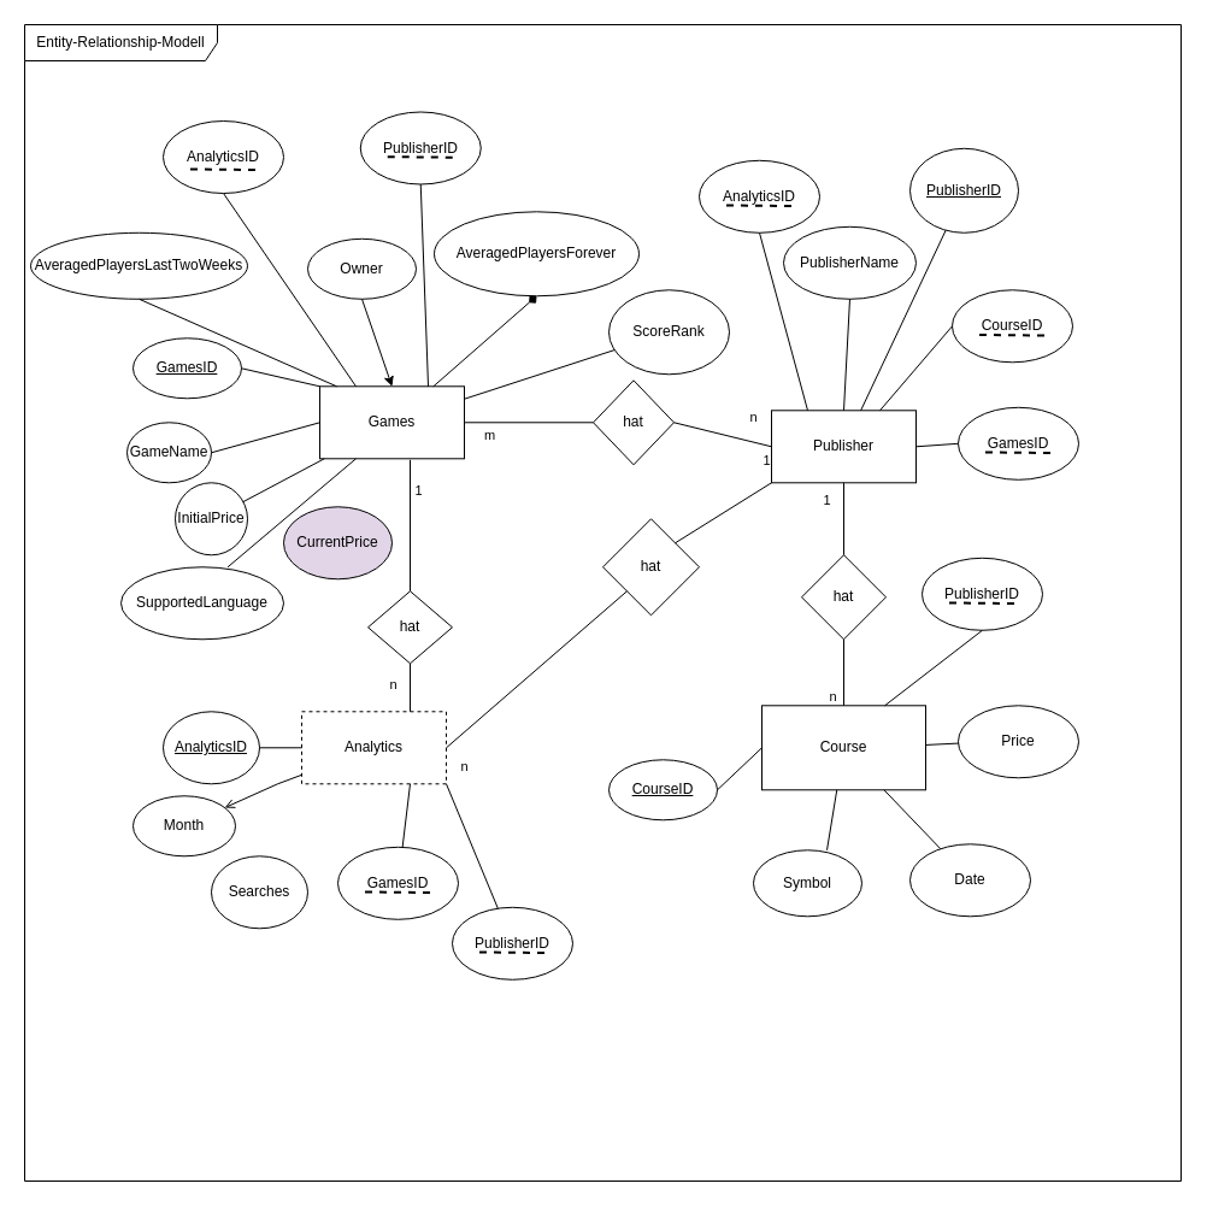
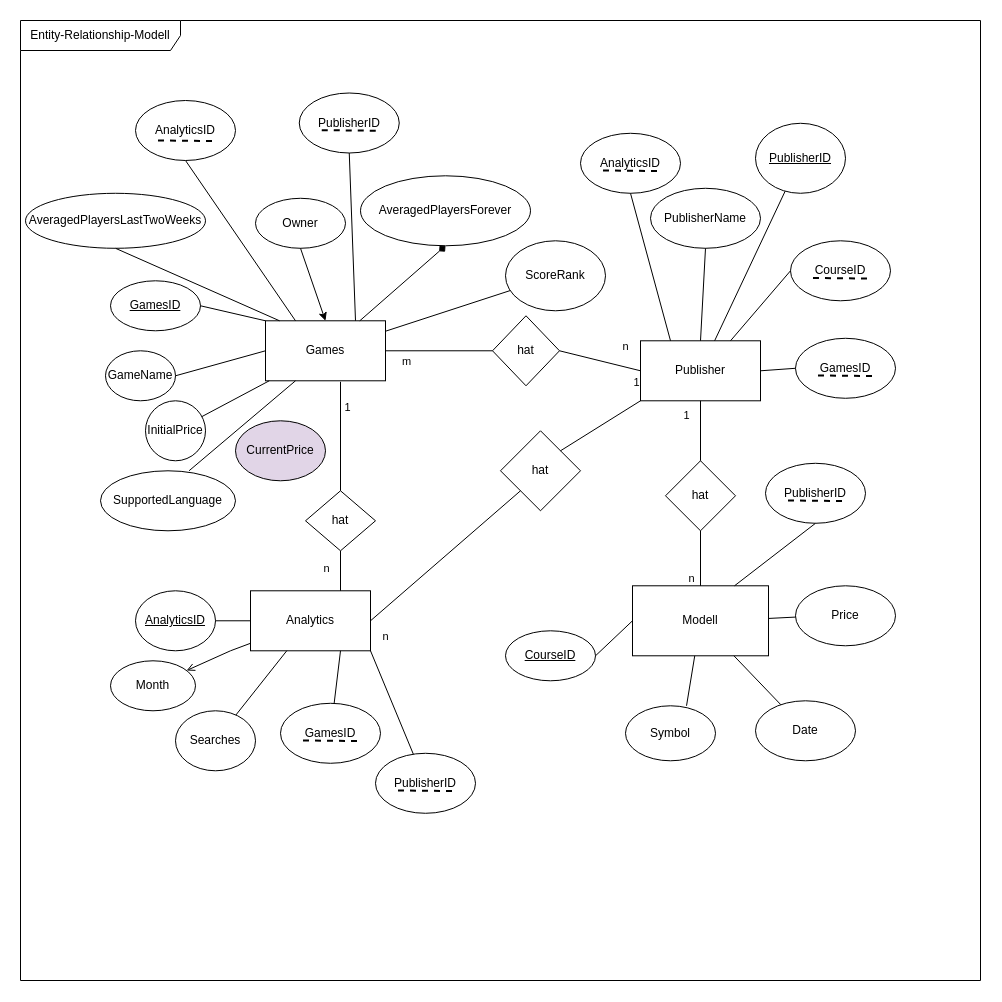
  <mxCell id="0" />
  <mxCell id="1" parent="0" />
  <mxCell id="2" value="Entity-Relationship-Modell" style="shape=umlFrame;whiteSpace=wrap;html=1;pointerEvents=0;recursiveResize=0;container=1;collapsible=0;width=160;" parent="1" vertex="1"><mxGeometry x="20" y="20" width="960" height="960" as="geometry" /></mxCell>
  <mxCell id="3" value="Games" style="rounded=0;whiteSpace=wrap;html=1;" parent="2" vertex="1"><mxGeometry x="245" y="300.29" width="120" height="60" as="geometry" /></mxCell>
  <mxCell id="4" value="&lt;u&gt;GamesID&lt;/u&gt;" style="ellipse;whiteSpace=wrap;html=1;" parent="2" vertex="1"><mxGeometry x="90" y="260.29" width="90" height="50" as="geometry" /></mxCell>
  <mxCell id="5" value="" style="endArrow=none;html=1;rounded=0;exitX=0;exitY=0;exitDx=0;exitDy=0;entryX=1;entryY=0.5;entryDx=0;entryDy=0;" parent="2" source="3" target="4" edge="1"><mxGeometry width="50" height="50" relative="1" as="geometry"><mxPoint x="375" y="380.29" as="sourcePoint" /><mxPoint x="162" y="303.29" as="targetPoint" /></mxGeometry></mxCell>
  <mxCell id="6" value="GameName" style="ellipse;whiteSpace=wrap;html=1;" parent="2" vertex="1"><mxGeometry x="85" y="330.29" width="70" height="50" as="geometry" /></mxCell>
  <mxCell id="7" value="InitialPrice" style="ellipse;whiteSpace=wrap;html=1;aspect=fixed;" parent="2" vertex="1"><mxGeometry x="125" y="380.29" width="60" height="60" as="geometry" /></mxCell>
  <mxCell id="8" value="CurrentPrice" style="ellipse;whiteSpace=wrap;html=1;fillColor=#e1d5e7;" parent="2" vertex="1"><mxGeometry x="215" y="400.29" width="90" height="60" as="geometry" /></mxCell>
  <mxCell id="9" value="" style="endArrow=none;html=1;rounded=0;exitX=1;exitY=0.5;exitDx=0;exitDy=0;entryX=0;entryY=0.5;entryDx=0;entryDy=0;" parent="2" source="6" target="3" edge="1"><mxGeometry width="50" height="50" relative="1" as="geometry"><mxPoint x="375" y="380.29" as="sourcePoint" /><mxPoint x="425" y="330.29" as="targetPoint" /></mxGeometry></mxCell>
  <mxCell id="10" value="" style="endArrow=none;html=1;rounded=0;" parent="2" source="7" target="3" edge="1"><mxGeometry width="50" height="50" relative="1" as="geometry"><mxPoint x="375" y="380.29" as="sourcePoint" /><mxPoint x="425" y="330.29" as="targetPoint" /></mxGeometry></mxCell>
  <mxCell id="11" value="Owner" style="ellipse;whiteSpace=wrap;html=1;" parent="2" vertex="1"><mxGeometry x="235" y="177.79" width="90" height="50" as="geometry" /></mxCell>
  <mxCell id="12" value="AveragedPlayersForever" style="ellipse;whiteSpace=wrap;html=1;" parent="2" vertex="1"><mxGeometry x="340" y="155.29" width="170" height="70" as="geometry" /></mxCell>
  <mxCell id="13" value="AveragedPlayersLastTwoWeeks" style="ellipse;whiteSpace=wrap;html=1;" parent="2" vertex="1"><mxGeometry x="5" y="172.79" width="180" height="55" as="geometry" /></mxCell>
  <mxCell id="14" value="" style="endArrow=classic;html=1;rounded=0;entryX=0.5;entryY=0;entryDx=0;entryDy=0;exitX=0.5;exitY=1;exitDx=0;exitDy=0;" parent="2" source="11" target="3" edge="1"><mxGeometry width="50" height="50" relative="1" as="geometry"><mxPoint x="290" y="270.29" as="sourcePoint" /><mxPoint x="425" y="500.29" as="targetPoint" /></mxGeometry></mxCell>
  <mxCell id="15" value="" style="endArrow=diamond;html=1;rounded=0;entryX=0.5;entryY=1;entryDx=0;entryDy=0;" parent="2" source="3" target="12" edge="1"><mxGeometry width="50" height="50" relative="1" as="geometry"><mxPoint x="375" y="460.29" as="sourcePoint" /><mxPoint x="400.543" y="232.285" as="targetPoint" /></mxGeometry></mxCell>
  <mxCell id="16" value="Publisher" style="rounded=0;whiteSpace=wrap;html=1;" parent="2" vertex="1"><mxGeometry x="620" y="320.29" width="120" height="60" as="geometry" /></mxCell>
  <mxCell id="17" value="hat" style="rhombus;whiteSpace=wrap;html=1;" parent="2" vertex="1"><mxGeometry x="472" y="295.29" width="67" height="70" as="geometry" /></mxCell>
  <mxCell id="18" value="" style="endArrow=none;html=1;rounded=0;entryX=0;entryY=0.5;entryDx=0;entryDy=0;exitX=1;exitY=0.5;exitDx=0;exitDy=0;" parent="2" source="3" target="17" edge="1"><mxGeometry width="50" height="50" relative="1" as="geometry"><mxPoint x="375" y="490.29" as="sourcePoint" /><mxPoint x="425" y="440.29" as="targetPoint" /></mxGeometry></mxCell>
  <mxCell id="19" value="m" style="edgeLabel;html=1;align=center;verticalAlign=middle;resizable=0;points=[];" parent="18" vertex="1" connectable="0"><mxGeometry x="-0.028" y="-4" relative="1" as="geometry"><mxPoint x="-32" y="6" as="offset" /></mxGeometry></mxCell>
  <mxCell id="20" value="" style="endArrow=none;html=1;rounded=0;entryX=0;entryY=0.5;entryDx=0;entryDy=0;exitX=1;exitY=0.5;exitDx=0;exitDy=0;" parent="2" source="17" target="16" edge="1"><mxGeometry width="50" height="50" relative="1" as="geometry"><mxPoint x="575" y="325.29" as="sourcePoint" /><mxPoint x="425" y="440.29" as="targetPoint" /></mxGeometry></mxCell>
  <mxCell id="21" value="n" style="edgeLabel;html=1;align=center;verticalAlign=middle;resizable=0;points=[];" parent="20" vertex="1" connectable="0"><mxGeometry x="-0.019" relative="1" as="geometry"><mxPoint x="26" y="-15" as="offset" /></mxGeometry></mxCell>
  <mxCell id="22" value="&lt;u&gt;PublisherID&lt;/u&gt;" style="ellipse;whiteSpace=wrap;html=1;" parent="2" vertex="1"><mxGeometry x="735" y="102.79" width="90" height="70" as="geometry" /></mxCell>
  <mxCell id="23" value="" style="endArrow=none;html=1;rounded=0;" parent="2" source="22" target="16" edge="1"><mxGeometry width="50" height="50" relative="1" as="geometry"><mxPoint x="385" y="490.29" as="sourcePoint" /><mxPoint x="435" y="440.29" as="targetPoint" /></mxGeometry></mxCell>
  <mxCell id="24" value="ScoreRank" style="ellipse;whiteSpace=wrap;html=1;" parent="2" vertex="1"><mxGeometry x="485" y="220.29" width="100" height="70" as="geometry" /></mxCell>
  <mxCell id="25" value="" style="endArrow=none;html=1;rounded=0;" parent="2" source="3" target="24" edge="1"><mxGeometry width="50" height="50" relative="1" as="geometry"><mxPoint x="385" y="490.29" as="sourcePoint" /><mxPoint x="435" y="440.29" as="targetPoint" /></mxGeometry></mxCell>
- <mxCell id="26" value="Course" style="rounded=0;whiteSpace=wrap;html=1;" parent="2" vertex="1"><mxGeometry x="612" y="565.29" width="136" height="70" as="geometry" /></mxCell>
+ <mxCell id="26" value="Modell" style="rounded=0;whiteSpace=wrap;html=1;" parent="2" vertex="1"><mxGeometry x="612" y="565.29" width="136" height="70" as="geometry" /></mxCell>
  <mxCell id="27" value="Date" style="ellipse;whiteSpace=wrap;html=1;" parent="2" vertex="1"><mxGeometry x="735" y="680.29" width="100" height="60" as="geometry" /></mxCell>
  <mxCell id="28" value="Price" style="ellipse;whiteSpace=wrap;html=1;" parent="2" vertex="1"><mxGeometry x="775" y="565.29" width="100" height="60" as="geometry" /></mxCell>
  <mxCell id="29" value="" style="endArrow=none;html=1;rounded=0;" parent="2" source="27" target="26" edge="1"><mxGeometry width="50" height="50" relative="1" as="geometry"><mxPoint x="385" y="490.29" as="sourcePoint" /><mxPoint x="435" y="440.29" as="targetPoint" /></mxGeometry></mxCell>
  <mxCell id="30" value="" style="endArrow=none;html=1;rounded=0;" parent="2" source="28" target="26" edge="1"><mxGeometry width="50" height="50" relative="1" as="geometry"><mxPoint x="445" y="590.29" as="sourcePoint" /><mxPoint x="495" y="540.29" as="targetPoint" /></mxGeometry></mxCell>
  <mxCell id="31" value="hat" style="rhombus;whiteSpace=wrap;html=1;" parent="2" vertex="1"><mxGeometry x="645" y="440.29" width="70" height="70" as="geometry" /></mxCell>
  <mxCell id="32" value="" style="endArrow=none;html=1;rounded=0;" parent="2" source="31" target="16" edge="1"><mxGeometry width="50" height="50" relative="1" as="geometry"><mxPoint x="545" y="460.29" as="sourcePoint" /><mxPoint x="595" y="410.29" as="targetPoint" /></mxGeometry></mxCell>
  <mxCell id="33" value="1" style="edgeLabel;html=1;align=center;verticalAlign=middle;resizable=0;points=[];" parent="32" vertex="1" connectable="0"><mxGeometry x="0.375" relative="1" as="geometry"><mxPoint x="-15" y="-5" as="offset" /></mxGeometry></mxCell>
  <mxCell id="34" value="" style="endArrow=none;html=1;rounded=0;" parent="2" source="26" target="31" edge="1"><mxGeometry width="50" height="50" relative="1" as="geometry"><mxPoint x="545" y="540.29" as="sourcePoint" /><mxPoint x="595" y="490.29" as="targetPoint" /></mxGeometry></mxCell>
  <mxCell id="35" value="n" style="edgeLabel;html=1;align=center;verticalAlign=middle;resizable=0;points=[];" parent="34" vertex="1" connectable="0"><mxGeometry y="1" relative="1" as="geometry"><mxPoint x="-9" y="20" as="offset" /></mxGeometry></mxCell>
  <mxCell id="36" value="Symbol" style="ellipse;whiteSpace=wrap;html=1;" parent="2" vertex="1"><mxGeometry x="605" y="685.29" width="90" height="55" as="geometry" /></mxCell>
  <mxCell id="37" value="" style="endArrow=none;html=1;rounded=0;exitX=0.678;exitY=0;exitDx=0;exitDy=0;exitPerimeter=0;" parent="2" source="36" target="26" edge="1"><mxGeometry width="50" height="50" relative="1" as="geometry"><mxPoint x="385" y="490.29" as="sourcePoint" /><mxPoint x="435" y="440.29" as="targetPoint" /></mxGeometry></mxCell>
- <mxCell id="38" value="Analytics" style="rounded=0;whiteSpace=wrap;html=1;dashed=1;" parent="2" vertex="1"><mxGeometry x="230" y="570.29" width="120" height="60" as="geometry" /></mxCell>
+ <mxCell id="38" value="Analytics" style="rounded=0;whiteSpace=wrap;html=1;" parent="2" vertex="1"><mxGeometry x="230" y="570.29" width="120" height="60" as="geometry" /></mxCell>
  <mxCell id="39" value="Month" style="ellipse;whiteSpace=wrap;html=1;" parent="2" vertex="1"><mxGeometry x="90" y="640.29" width="85" height="50" as="geometry" /></mxCell>
  <mxCell id="40" value="&lt;u&gt;AnalyticsID&lt;/u&gt;" style="ellipse;whiteSpace=wrap;html=1;" parent="2" vertex="1"><mxGeometry x="115" y="570.29" width="80" height="60" as="geometry" /></mxCell>
  <mxCell id="41" value="Searches" style="ellipse;whiteSpace=wrap;html=1;" parent="2" vertex="1"><mxGeometry x="155" y="690.29" width="80" height="60" as="geometry" /></mxCell>
  <mxCell id="42" value="" style="endArrow=none;html=1;rounded=0;" parent="2" source="38" target="40" edge="1"><mxGeometry width="50" height="50" relative="1" as="geometry"><mxPoint x="445" y="490.29" as="sourcePoint" /><mxPoint x="495" y="440.29" as="targetPoint" /></mxGeometry></mxCell>
  <mxCell id="43" value="" style="endArrow=open;html=1;rounded=0;" parent="2" source="38" target="39" edge="1"><mxGeometry width="50" height="50" relative="1" as="geometry"><mxPoint x="445" y="490.29" as="sourcePoint" /><mxPoint x="495" y="440.29" as="targetPoint" /><Array as="points"><mxPoint x="210" y="630.29" /></Array></mxGeometry></mxCell>
+ <mxCell id="44" value="" style="endArrow=none;html=1;rounded=0;" parent="2" source="38" target="41" edge="1"><mxGeometry width="50" height="50" relative="1" as="geometry"><mxPoint x="445" y="490.29" as="sourcePoint" /><mxPoint x="495" y="440.29" as="targetPoint" /></mxGeometry></mxCell>
  <mxCell id="45" value="hat" style="rhombus;whiteSpace=wrap;html=1;" parent="2" vertex="1"><mxGeometry x="285" y="470.29" width="70" height="60" as="geometry" /></mxCell>
  <mxCell id="46" value="" style="endArrow=none;html=1;rounded=0;entryX=0.5;entryY=1;entryDx=0;entryDy=0;exitX=0.75;exitY=0;exitDx=0;exitDy=0;" parent="2" source="38" target="45" edge="1"><mxGeometry width="50" height="50" relative="1" as="geometry"><mxPoint x="325" y="580.29" as="sourcePoint" /><mxPoint x="495" y="440.29" as="targetPoint" /></mxGeometry></mxCell>
  <mxCell id="47" value="n&lt;div&gt;&lt;br&gt;&lt;/div&gt;" style="edgeLabel;html=1;align=center;verticalAlign=middle;resizable=0;points=[];" parent="46" vertex="1" connectable="0"><mxGeometry x="-0.16" y="2" relative="1" as="geometry"><mxPoint x="-13" y="1" as="offset" /></mxGeometry></mxCell>
  <mxCell id="48" value="" style="endArrow=none;html=1;rounded=0;" parent="2" target="45" edge="1"><mxGeometry width="50" height="50" relative="1" as="geometry"><mxPoint x="320" y="361.29" as="sourcePoint" /><mxPoint x="495" y="440.29" as="targetPoint" /></mxGeometry></mxCell>
  <mxCell id="49" value="&lt;div&gt;1&lt;/div&gt;" style="edgeLabel;html=1;align=center;verticalAlign=middle;resizable=0;points=[];" parent="48" vertex="1" connectable="0"><mxGeometry x="0.096" y="-1" relative="1" as="geometry"><mxPoint x="7" y="-35" as="offset" /></mxGeometry></mxCell>
  <mxCell id="50" value="hat" style="rhombus;whiteSpace=wrap;html=1;" parent="2" vertex="1"><mxGeometry x="480" y="410.29" width="80" height="80" as="geometry" /></mxCell>
  <mxCell id="51" value="" style="endArrow=none;html=1;rounded=0;entryX=0;entryY=1;entryDx=0;entryDy=0;exitX=1;exitY=0.5;exitDx=0;exitDy=0;" parent="2" source="38" target="50" edge="1"><mxGeometry width="50" height="50" relative="1" as="geometry"><mxPoint x="445" y="490.29" as="sourcePoint" /><mxPoint x="495" y="440.29" as="targetPoint" /></mxGeometry></mxCell>
  <mxCell id="52" value="n" style="edgeLabel;html=1;align=center;verticalAlign=middle;resizable=0;points=[];" parent="51" vertex="1" connectable="0"><mxGeometry x="-0.223" y="1" relative="1" as="geometry"><mxPoint x="-43" y="66" as="offset" /></mxGeometry></mxCell>
  <mxCell id="53" value="" style="endArrow=none;html=1;rounded=0;entryX=0;entryY=1;entryDx=0;entryDy=0;exitX=1;exitY=0;exitDx=0;exitDy=0;" parent="2" source="50" target="16" edge="1"><mxGeometry width="50" height="50" relative="1" as="geometry"><mxPoint x="445" y="490.29" as="sourcePoint" /><mxPoint x="495" y="440.29" as="targetPoint" /></mxGeometry></mxCell>
  <mxCell id="54" value="1" style="edgeLabel;html=1;align=center;verticalAlign=middle;resizable=0;points=[];" parent="53" vertex="1" connectable="0"><mxGeometry x="0.094" y="1" relative="1" as="geometry"><mxPoint x="32" y="-40" as="offset" /></mxGeometry></mxCell>
  <mxCell id="55" value="&lt;u&gt;CourseID&lt;/u&gt;" style="ellipse;whiteSpace=wrap;html=1;" parent="2" vertex="1"><mxGeometry x="485" y="610.29" width="90" height="50" as="geometry" /></mxCell>
  <mxCell id="56" value="" style="endArrow=none;html=1;rounded=0;entryX=0;entryY=0.5;entryDx=0;entryDy=0;exitX=1;exitY=0.5;exitDx=0;exitDy=0;" parent="2" source="55" target="26" edge="1"><mxGeometry width="50" height="50" relative="1" as="geometry"><mxPoint x="465" y="680.29" as="sourcePoint" /><mxPoint x="515" y="630.29" as="targetPoint" /></mxGeometry></mxCell>
  <mxCell id="57" value="PublisherName" style="ellipse;whiteSpace=wrap;html=1;" parent="2" vertex="1"><mxGeometry x="630" y="167.79" width="110" height="60" as="geometry" /></mxCell>
  <mxCell id="58" value="" style="endArrow=none;html=1;rounded=0;entryX=0.5;entryY=1;entryDx=0;entryDy=0;exitX=0.5;exitY=0;exitDx=0;exitDy=0;" parent="2" source="16" target="57" edge="1"><mxGeometry width="50" height="50" relative="1" as="geometry"><mxPoint x="575" y="310.29" as="sourcePoint" /><mxPoint x="625" y="260.29" as="targetPoint" /></mxGeometry></mxCell>
  <mxCell id="59" value="" style="endArrow=none;html=1;rounded=0;entryX=0.117;entryY=0;entryDx=0;entryDy=0;exitX=0.5;exitY=1;exitDx=0;exitDy=0;entryPerimeter=0;" edge="1" parent="2" source="13" target="3"><mxGeometry width="50" height="50" relative="1" as="geometry"><mxPoint x="229.221" y="227.056" as="sourcePoint" /><mxPoint x="185" y="470.29" as="targetPoint" /></mxGeometry></mxCell>
  <mxCell id="60" value="GamesID" style="ellipse;whiteSpace=wrap;html=1;" vertex="1" parent="2"><mxGeometry x="260" y="682.79" width="100" height="60" as="geometry" /></mxCell>
  <mxCell id="61" value="" style="endArrow=none;html=1;rounded=0;dashed=1;strokeWidth=2;" edge="1" parent="2"><mxGeometry relative="1" as="geometry"><mxPoint x="282.5" y="720" as="sourcePoint" /><mxPoint x="337.5" y="720.5" as="targetPoint" /></mxGeometry></mxCell>
  <mxCell id="62" value="" style="resizable=0;html=1;whiteSpace=wrap;align=right;verticalAlign=bottom;" connectable="0" vertex="1" parent="61"><mxGeometry x="1" relative="1" as="geometry" /></mxCell>
  <mxCell id="63" value="" style="endArrow=none;html=1;rounded=0;entryX=0.75;entryY=1;entryDx=0;entryDy=0;" edge="1" parent="2" source="60" target="38"><mxGeometry width="50" height="50" relative="1" as="geometry"><mxPoint x="-18" y="715.29" as="sourcePoint" /><mxPoint x="285" y="723.29" as="targetPoint" /></mxGeometry></mxCell>
  <mxCell id="64" value="PublisherID" style="ellipse;whiteSpace=wrap;html=1;" vertex="1" parent="2"><mxGeometry x="355" y="732.79" width="100" height="60" as="geometry" /></mxCell>
  <mxCell id="65" value="" style="endArrow=none;html=1;rounded=0;dashed=1;strokeWidth=2;" edge="1" parent="2"><mxGeometry relative="1" as="geometry"><mxPoint x="377.5" y="770" as="sourcePoint" /><mxPoint x="432.5" y="770.5" as="targetPoint" /></mxGeometry></mxCell>
  <mxCell id="66" value="" style="resizable=0;html=1;whiteSpace=wrap;align=right;verticalAlign=bottom;" connectable="0" vertex="1" parent="65"><mxGeometry x="1" relative="1" as="geometry" /></mxCell>
  <mxCell id="67" value="" style="endArrow=none;html=1;rounded=0;entryX=1;entryY=1;entryDx=0;entryDy=0;" edge="1" parent="2" source="64" target="38"><mxGeometry width="50" height="50" relative="1" as="geometry"><mxPoint x="77" y="765.29" as="sourcePoint" /><mxPoint x="415" y="680.29" as="targetPoint" /></mxGeometry></mxCell>
  <mxCell id="68" value="SupportedLanguage" style="ellipse;whiteSpace=wrap;html=1;" vertex="1" parent="2"><mxGeometry x="80" y="450.29" width="135" height="60" as="geometry" /></mxCell>
  <mxCell id="69" value="" style="endArrow=none;html=1;rounded=0;exitX=0.25;exitY=1;exitDx=0;exitDy=0;entryX=0.656;entryY=0;entryDx=0;entryDy=0;entryPerimeter=0;" edge="1" parent="2" target="68" source="3"><mxGeometry width="50" height="50" relative="1" as="geometry"><mxPoint x="205" y="420.29" as="sourcePoint" /><mxPoint x="325" y="390.29" as="targetPoint" /></mxGeometry></mxCell>
  <mxCell id="70" value="PublisherID" style="ellipse;whiteSpace=wrap;html=1;" vertex="1" parent="2"><mxGeometry x="745" y="442.79" width="100" height="60" as="geometry" /></mxCell>
  <mxCell id="71" value="" style="endArrow=none;html=1;rounded=0;dashed=1;strokeWidth=2;" edge="1" parent="2"><mxGeometry relative="1" as="geometry"><mxPoint x="767.5" y="480.0" as="sourcePoint" /><mxPoint x="822.5" y="480.5" as="targetPoint" /></mxGeometry></mxCell>
  <mxCell id="72" value="" style="resizable=0;html=1;whiteSpace=wrap;align=right;verticalAlign=bottom;" connectable="0" vertex="1" parent="71"><mxGeometry x="1" relative="1" as="geometry" /></mxCell>
  <mxCell id="73" value="" style="endArrow=none;html=1;rounded=0;entryX=0.75;entryY=0;entryDx=0;entryDy=0;exitX=0.5;exitY=1;exitDx=0;exitDy=0;" edge="1" parent="2" source="70" target="26"><mxGeometry width="50" height="50" relative="1" as="geometry"><mxPoint x="467" y="475.29" as="sourcePoint" /><mxPoint x="805" y="390.29" as="targetPoint" /></mxGeometry></mxCell>
  <mxCell id="74" value="GamesID" style="ellipse;whiteSpace=wrap;html=1;" vertex="1" parent="2"><mxGeometry x="775" y="317.79" width="100" height="60" as="geometry" /></mxCell>
  <mxCell id="75" value="" style="endArrow=none;html=1;rounded=0;dashed=1;strokeWidth=2;" edge="1" parent="2"><mxGeometry relative="1" as="geometry"><mxPoint x="797.5" y="355.0" as="sourcePoint" /><mxPoint x="852.5" y="355.5" as="targetPoint" /></mxGeometry></mxCell>
  <mxCell id="76" value="" style="resizable=0;html=1;whiteSpace=wrap;align=right;verticalAlign=bottom;" connectable="0" vertex="1" parent="75"><mxGeometry x="1" relative="1" as="geometry" /></mxCell>
  <mxCell id="77" value="" style="endArrow=none;html=1;rounded=0;entryX=1;entryY=0.5;entryDx=0;entryDy=0;exitX=0;exitY=0.5;exitDx=0;exitDy=0;" edge="1" parent="2" source="74" target="16"><mxGeometry width="50" height="50" relative="1" as="geometry"><mxPoint x="497" y="350.29" as="sourcePoint" /><mxPoint x="835" y="265.29" as="targetPoint" /></mxGeometry></mxCell>
  <mxCell id="78" value="AnalyticsID" style="ellipse;whiteSpace=wrap;html=1;" vertex="1" parent="2"><mxGeometry x="560" y="112.79" width="100" height="60" as="geometry" /></mxCell>
  <mxCell id="79" value="" style="endArrow=none;html=1;rounded=0;dashed=1;strokeWidth=2;" edge="1" parent="2"><mxGeometry relative="1" as="geometry"><mxPoint x="582.5" y="150.0" as="sourcePoint" /><mxPoint x="637.5" y="150.5" as="targetPoint" /></mxGeometry></mxCell>
  <mxCell id="80" value="" style="resizable=0;html=1;whiteSpace=wrap;align=right;verticalAlign=bottom;" connectable="0" vertex="1" parent="79"><mxGeometry x="1" relative="1" as="geometry" /></mxCell>
  <mxCell id="81" value="" style="endArrow=none;html=1;rounded=0;entryX=0.25;entryY=0;entryDx=0;entryDy=0;exitX=0.5;exitY=1;exitDx=0;exitDy=0;" edge="1" parent="2" source="78" target="16"><mxGeometry width="50" height="50" relative="1" as="geometry"><mxPoint x="282" y="145.29" as="sourcePoint" /><mxPoint x="620" y="60.29" as="targetPoint" /></mxGeometry></mxCell>
  <mxCell id="82" value="CourseID" style="ellipse;whiteSpace=wrap;html=1;" vertex="1" parent="2"><mxGeometry x="770" y="220.29" width="100" height="60" as="geometry" /></mxCell>
  <mxCell id="83" value="" style="endArrow=none;html=1;rounded=0;dashed=1;strokeWidth=2;" edge="1" parent="2"><mxGeometry relative="1" as="geometry"><mxPoint x="792.5" y="257.5" as="sourcePoint" /><mxPoint x="847.5" y="258.0" as="targetPoint" /></mxGeometry></mxCell>
  <mxCell id="84" value="" style="resizable=0;html=1;whiteSpace=wrap;align=right;verticalAlign=bottom;" connectable="0" vertex="1" parent="83"><mxGeometry x="1" relative="1" as="geometry" /></mxCell>
  <mxCell id="85" value="" style="endArrow=none;html=1;rounded=0;entryX=0.75;entryY=0;entryDx=0;entryDy=0;exitX=0;exitY=0.5;exitDx=0;exitDy=0;" edge="1" parent="2" source="82" target="16"><mxGeometry width="50" height="50" relative="1" as="geometry"><mxPoint x="492" y="252.79" as="sourcePoint" /><mxPoint x="830" y="167.79" as="targetPoint" /></mxGeometry></mxCell>
  <mxCell id="86" value="" style="resizable=0;html=1;whiteSpace=wrap;align=right;verticalAlign=bottom;" connectable="0" vertex="1" parent="2"><mxGeometry x="261.248" y="60.21" as="geometry" /></mxCell>
  <mxCell id="87" value="PublisherID" style="ellipse;whiteSpace=wrap;html=1;" vertex="1" parent="2"><mxGeometry x="278.75" y="72.5" width="100" height="60" as="geometry" /></mxCell>
  <mxCell id="88" value="" style="endArrow=none;html=1;rounded=0;dashed=1;strokeWidth=2;" edge="1" parent="2"><mxGeometry relative="1" as="geometry"><mxPoint x="301.25" y="109.71" as="sourcePoint" /><mxPoint x="356.25" y="110.21" as="targetPoint" /></mxGeometry></mxCell>
  <mxCell id="89" value="" style="resizable=0;html=1;whiteSpace=wrap;align=right;verticalAlign=bottom;" connectable="0" vertex="1" parent="88"><mxGeometry x="1" relative="1" as="geometry" /></mxCell>
  <mxCell id="90" value="" style="endArrow=none;html=1;rounded=0;entryX=0.75;entryY=0;entryDx=0;entryDy=0;exitX=0.5;exitY=1;exitDx=0;exitDy=0;" edge="1" parent="2" source="87" target="3"><mxGeometry width="50" height="50" relative="1" as="geometry"><mxPoint x="0.75" y="105" as="sourcePoint" /><mxPoint x="273.75" y="-30" as="targetPoint" /></mxGeometry></mxCell>
  <mxCell id="91" value="" style="endArrow=none;html=1;rounded=0;entryX=0.25;entryY=0;entryDx=0;entryDy=0;exitX=0.5;exitY=1;exitDx=0;exitDy=0;" edge="1" parent="2" source="92" target="3"><mxGeometry width="50" height="50" relative="1" as="geometry"><mxPoint x="-103" y="110.29" as="sourcePoint" /><mxPoint x="265" y="265" as="targetPoint" /></mxGeometry></mxCell>
  <mxCell id="92" value="AnalyticsID" style="ellipse;whiteSpace=wrap;html=1;" vertex="1" parent="2"><mxGeometry x="115" y="80.0" width="100" height="60" as="geometry" /></mxCell>
  <mxCell id="93" value="" style="endArrow=none;html=1;rounded=0;dashed=1;strokeWidth=2;" edge="1" parent="2"><mxGeometry relative="1" as="geometry"><mxPoint x="137.5" y="120.0" as="sourcePoint" /><mxPoint x="192.5" y="120.5" as="targetPoint" /><Array as="points" /></mxGeometry></mxCell>
  <mxCell id="94" value="" style="resizable=0;html=1;whiteSpace=wrap;align=right;verticalAlign=bottom;" connectable="0" vertex="1" parent="93"><mxGeometry x="1" relative="1" as="geometry" /></mxCell>
